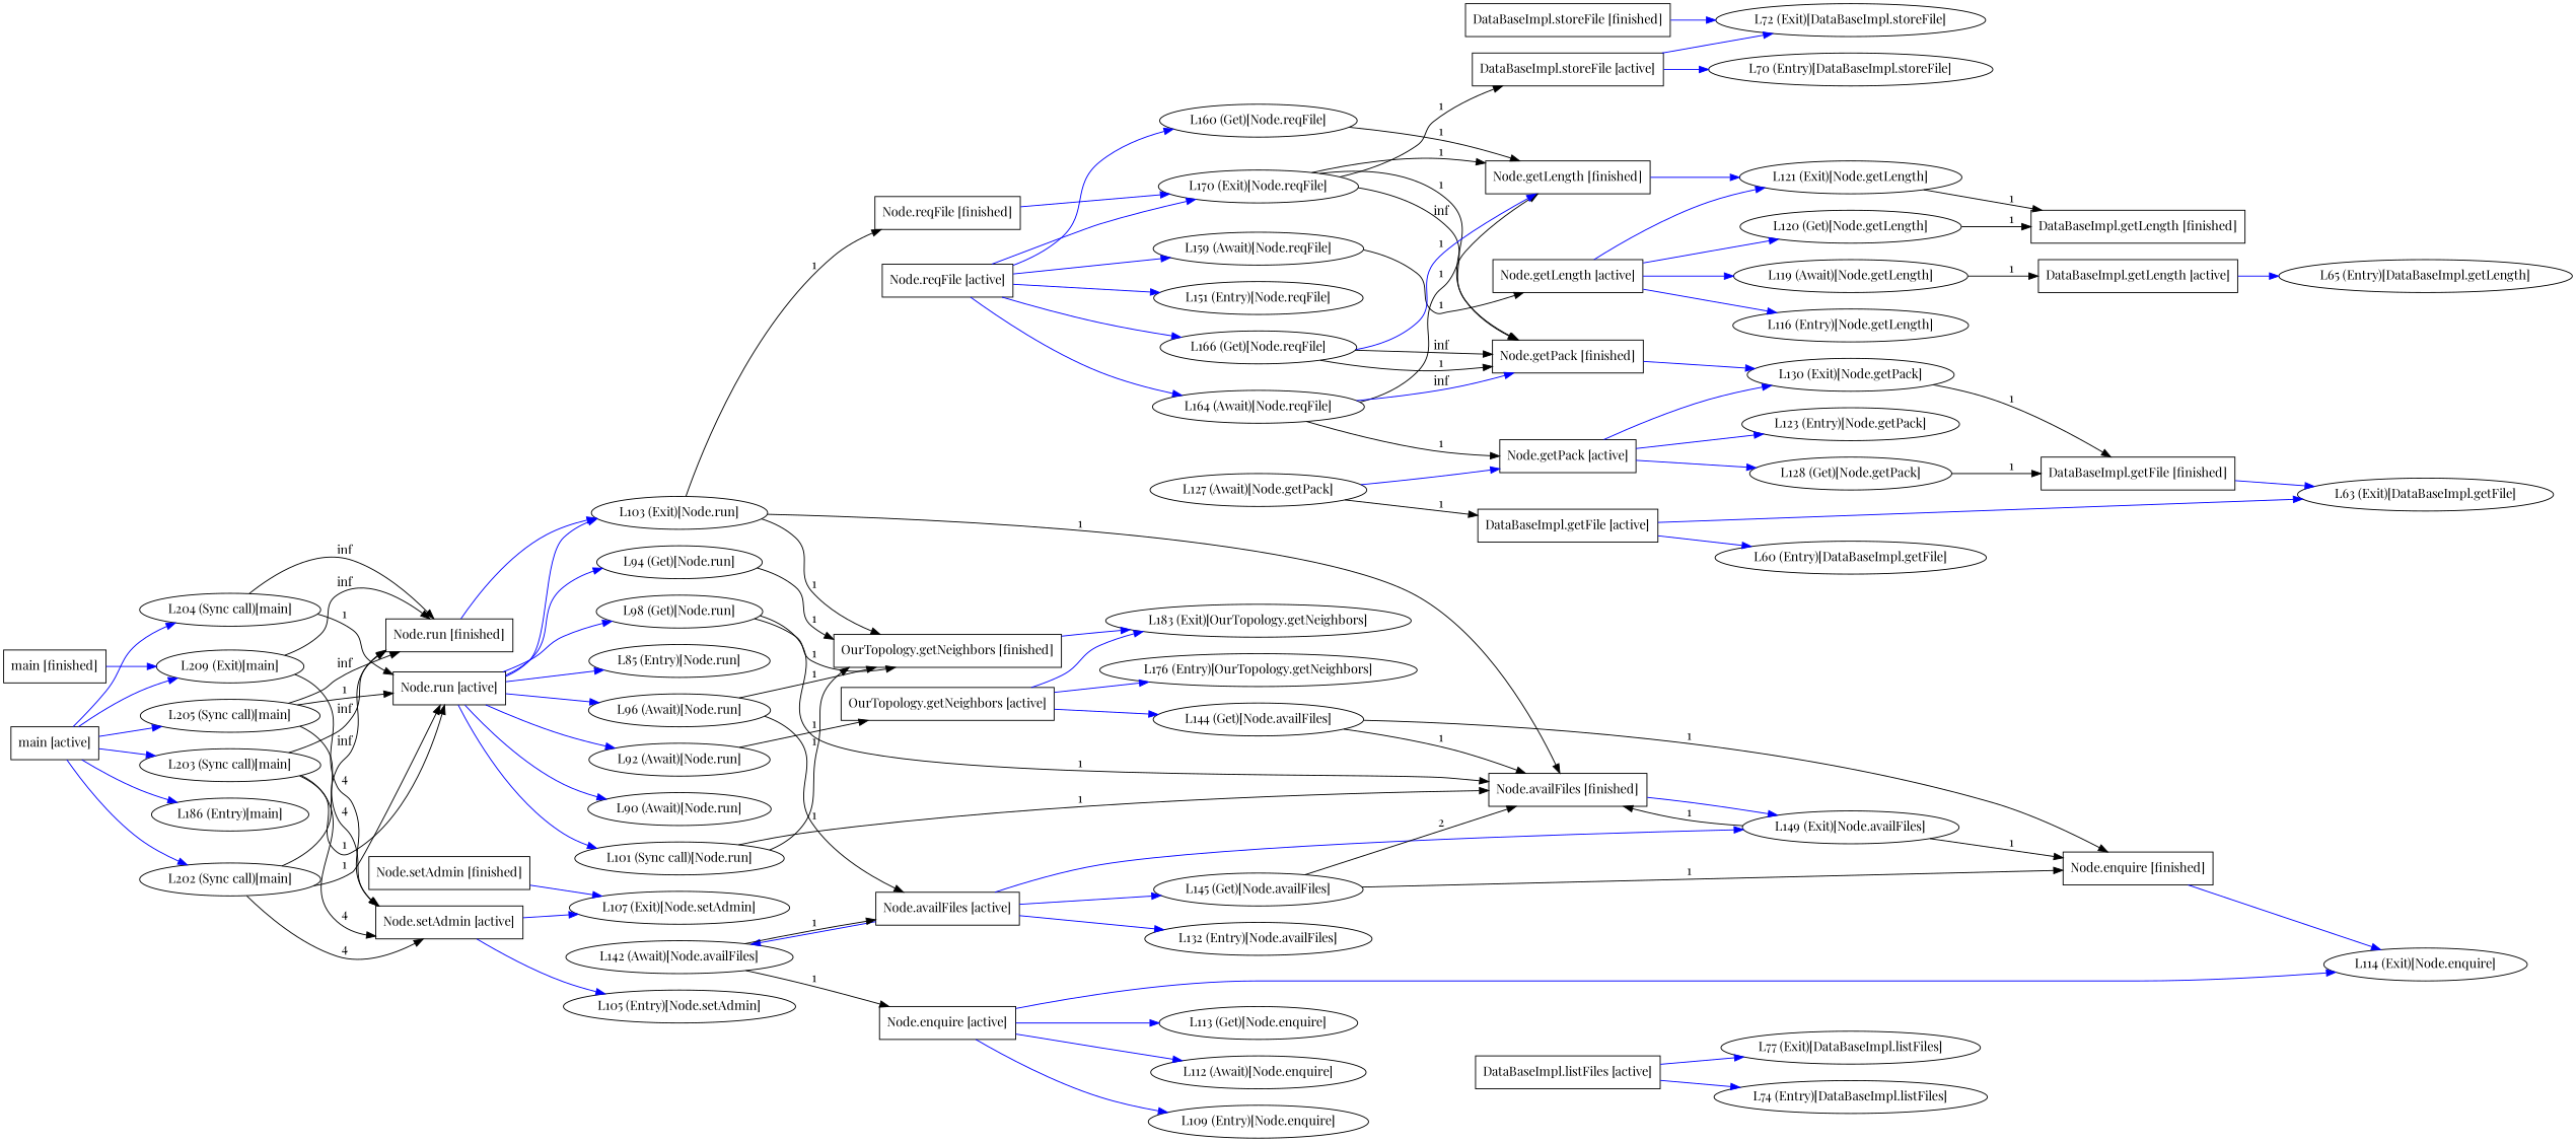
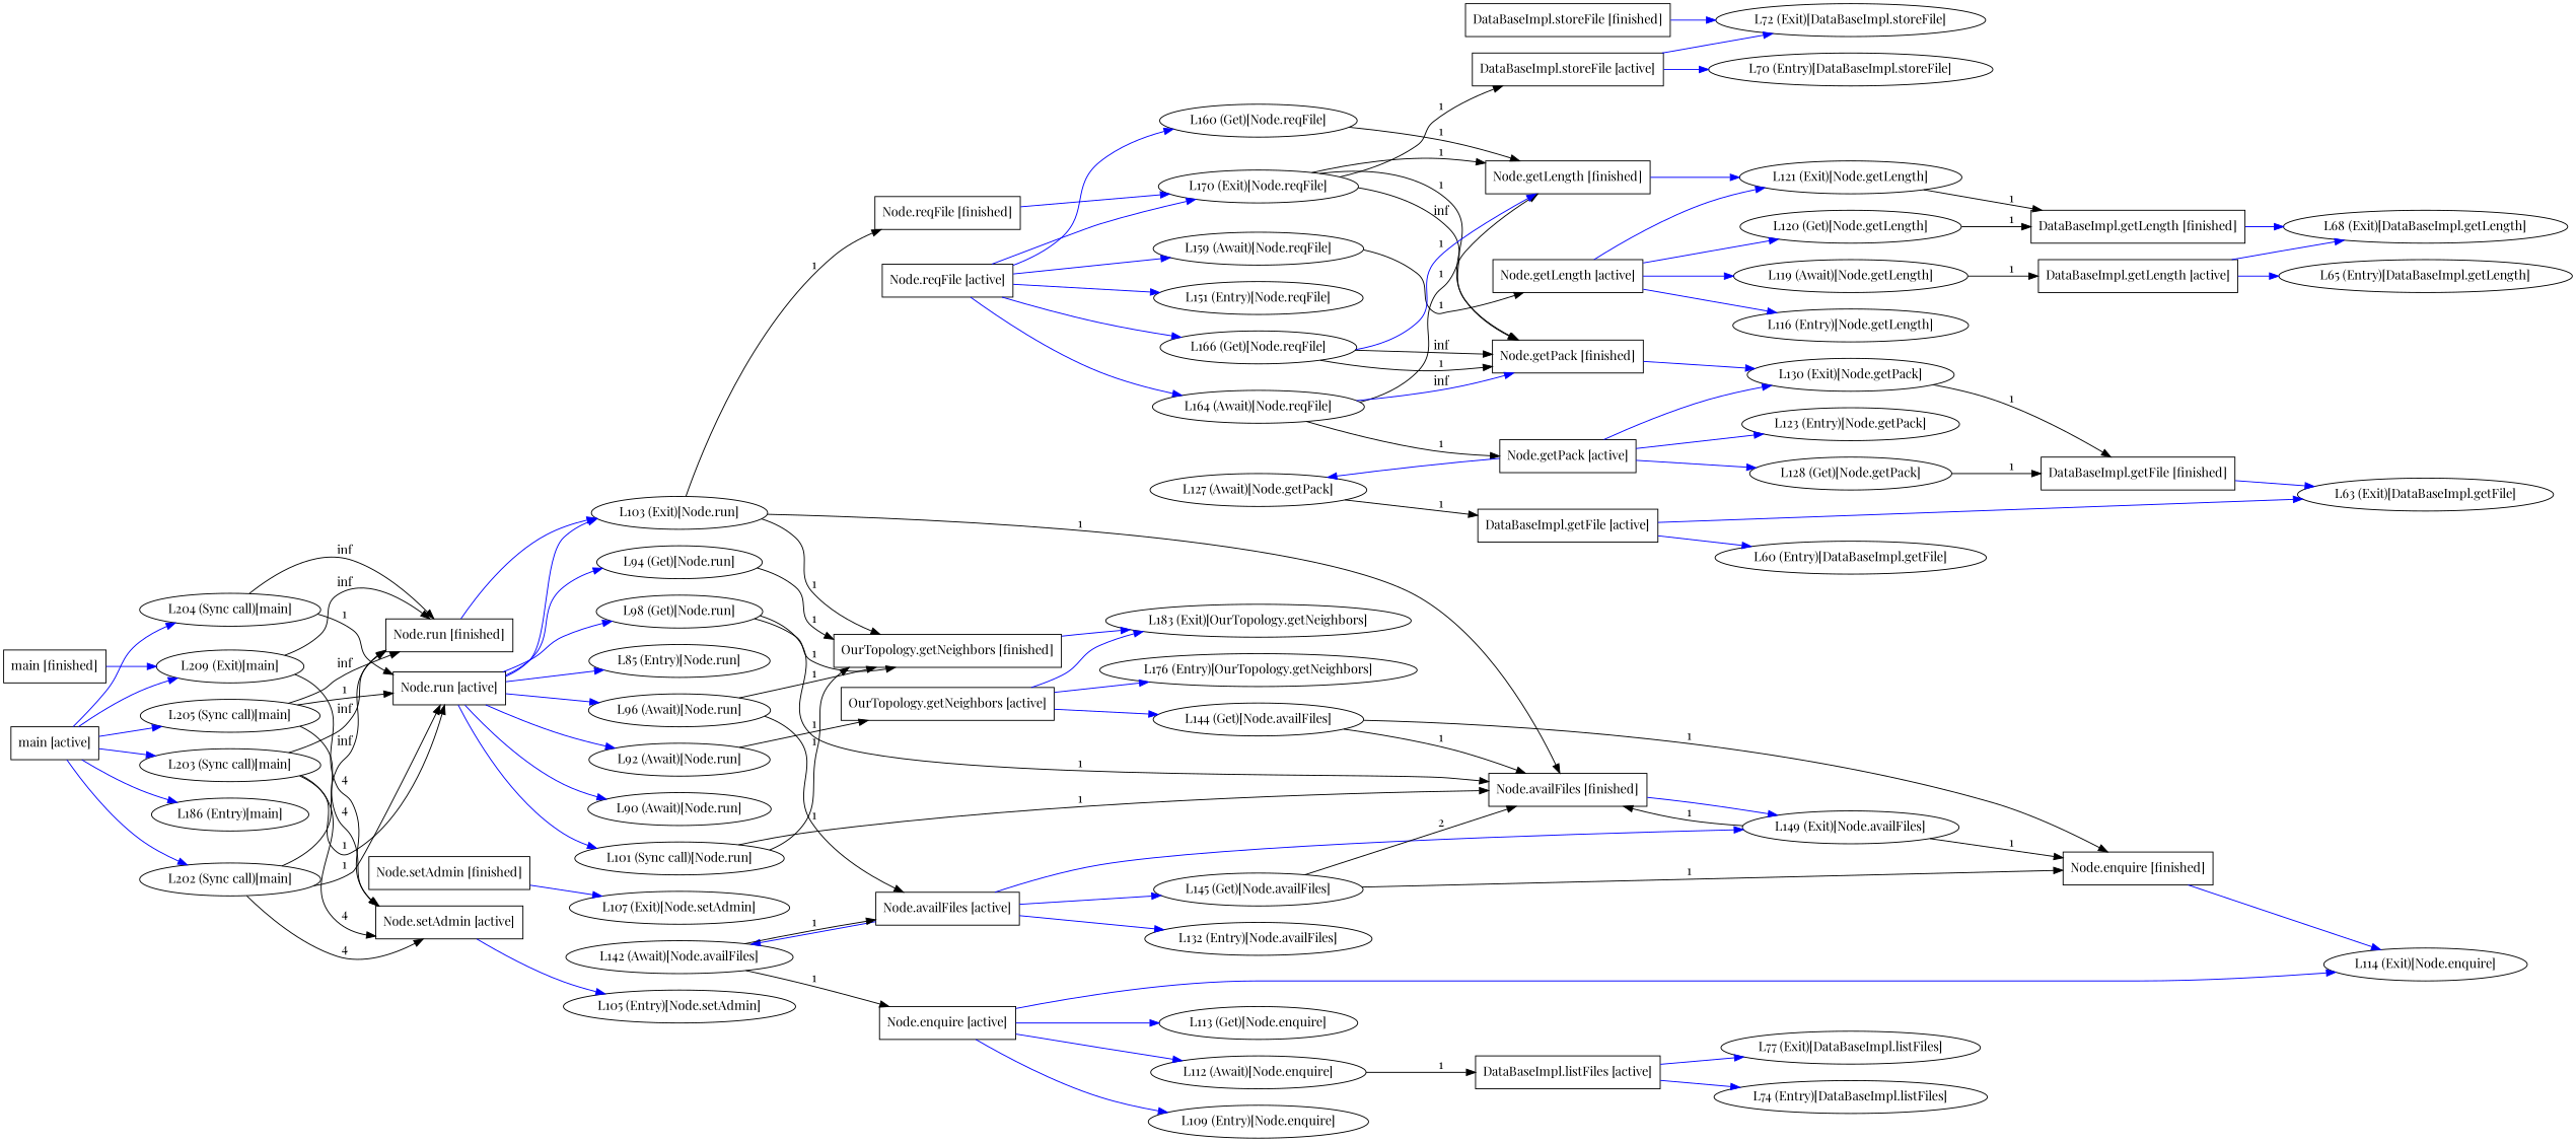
  digraph {
    fontname="Playfair Display"
    rankdir=LR
    node [fontname="Playfair Display"]
    edge [color=blue fontname="Playfair Display"]
    "DataBaseImpl.getFile [finished]" [shape=box]
    "L63 (Exit)[DataBaseImpl.getFile]"
    "DataBaseImpl.getFile [active]" [shape=box]
    "L60 (Entry)[DataBaseImpl.getFile]"
    "DataBaseImpl.getLength [finished]" [shape=box]
+   "L68 (Exit)[DataBaseImpl.getLength]"
    "DataBaseImpl.getLength [active]" [shape=box]
    "L65 (Entry)[DataBaseImpl.getLength]"
    "DataBaseImpl.storeFile [finished]" [shape=box]
    "L72 (Exit)[DataBaseImpl.storeFile]"
    "DataBaseImpl.storeFile [active]" [shape=box]
    "L70 (Entry)[DataBaseImpl.storeFile]"
    "DataBaseImpl.listFiles [active]" [shape=box]
    "L77 (Exit)[DataBaseImpl.listFiles]"
    "L74 (Entry)[DataBaseImpl.listFiles]"
    "Node.run [finished]" [shape=box]
    "L103 (Exit)[Node.run]"
    "Node.availFiles [finished]" [shape=box]
    "Node.reqFile [finished]" [shape=box]
    "OurTopology.getNeighbors [finished]" [shape=box]
    "Node.run [active]" [shape=box]
    "L85 (Entry)[Node.run]"
    "L101 (Sync call)[Node.run]"
    "L90 (Await)[Node.run]"
    "L92 (Await)[Node.run]"
    "L94 (Get)[Node.run]"
    "L96 (Await)[Node.run]"
    "L98 (Get)[Node.run]"
    "OurTopology.getNeighbors [active]" [shape=box]
    "Node.availFiles [active]" [shape=box]
    "L149 (Exit)[Node.availFiles]"
    "L170 (Exit)[Node.reqFile]"
    "L183 (Exit)[OurTopology.getNeighbors]"
    "Node.reqFile [active]" [shape=box]
    "L151 (Entry)[Node.reqFile]"
    "L159 (Await)[Node.reqFile]"
    "L160 (Get)[Node.reqFile]"
    "L164 (Await)[Node.reqFile]"
    "L166 (Get)[Node.reqFile]"
    "L144 (Get)[Node.availFiles]"
    "L176 (Entry)[OurTopology.getNeighbors]"
    "L132 (Entry)[Node.availFiles]"
    "L142 (Await)[Node.availFiles]"
    "L145 (Get)[Node.availFiles]"
    "Node.setAdmin [finished]" [shape=box]
    "L107 (Exit)[Node.setAdmin]"
    "Node.setAdmin [active]" [shape=box]
    "L105 (Entry)[Node.setAdmin]"
    "Node.enquire [finished]" [shape=box]
    "L114 (Exit)[Node.enquire]"
    "Node.enquire [active]" [shape=box]
    "L109 (Entry)[Node.enquire]"
    "L112 (Await)[Node.enquire]"
    "L113 (Get)[Node.enquire]"
    "Node.getLength [finished]" [shape=box]
    "L121 (Exit)[Node.getLength]"
    "Node.getLength [active]" [shape=box]
    "L116 (Entry)[Node.getLength]"
    "L119 (Await)[Node.getLength]"
    "L120 (Get)[Node.getLength]"
    "Node.getPack [finished]" [shape=box]
    "L130 (Exit)[Node.getPack]"
    "Node.getPack [active]" [shape=box]
    "L123 (Entry)[Node.getPack]"
    "L127 (Await)[Node.getPack]"
    "L128 (Get)[Node.getPack]"
    "main [finished]" [shape=box]
    "L209 (Exit)[main]"
    "main [active]" [shape=box]
    "L186 (Entry)[main]"
    "L202 (Sync call)[main]"
    "L203 (Sync call)[main]"
    "L204 (Sync call)[main]"
    "L205 (Sync call)[main]"
    "DataBaseImpl.getFile [finished]" -> "L63 (Exit)[DataBaseImpl.getFile]"
    "DataBaseImpl.getFile [active]" -> "L63 (Exit)[DataBaseImpl.getFile]"
    "DataBaseImpl.getFile [active]" -> "L60 (Entry)[DataBaseImpl.getFile]"
+   "DataBaseImpl.getLength [finished]" -> "L68 (Exit)[DataBaseImpl.getLength]"
+   "DataBaseImpl.getLength [active]" -> "L68 (Exit)[DataBaseImpl.getLength]"
    "DataBaseImpl.getLength [active]" -> "L65 (Entry)[DataBaseImpl.getLength]"
    "DataBaseImpl.storeFile [finished]" -> "L72 (Exit)[DataBaseImpl.storeFile]"
    "DataBaseImpl.storeFile [active]" -> "L72 (Exit)[DataBaseImpl.storeFile]"
    "DataBaseImpl.storeFile [active]" -> "L70 (Entry)[DataBaseImpl.storeFile]"
    "DataBaseImpl.listFiles [active]" -> "L77 (Exit)[DataBaseImpl.listFiles]"
    "DataBaseImpl.listFiles [active]" -> "L74 (Entry)[DataBaseImpl.listFiles]"
    "Node.run [finished]" -> "L103 (Exit)[Node.run]"
    "L103 (Exit)[Node.run]" -> "Node.availFiles [finished]" [label=1 color=""]
    "L103 (Exit)[Node.run]" -> "Node.reqFile [finished]" [label=1 color=""]
    "L103 (Exit)[Node.run]" -> "OurTopology.getNeighbors [finished]" [label=1 color=""]
    "Node.availFiles [finished]" -> "L149 (Exit)[Node.availFiles]"
    "Node.reqFile [finished]" -> "L170 (Exit)[Node.reqFile]"
    "OurTopology.getNeighbors [finished]" -> "L183 (Exit)[OurTopology.getNeighbors]"
    "Node.run [active]" -> "L103 (Exit)[Node.run]"
    "Node.run [active]" -> "L85 (Entry)[Node.run]"
    "Node.run [active]" -> "L101 (Sync call)[Node.run]"
    "Node.run [active]" -> "L90 (Await)[Node.run]"
    "Node.run [active]" -> "L92 (Await)[Node.run]"
    "Node.run [active]" -> "L94 (Get)[Node.run]"
    "Node.run [active]" -> "L96 (Await)[Node.run]"
    "Node.run [active]" -> "L98 (Get)[Node.run]"
    "L101 (Sync call)[Node.run]" -> "Node.availFiles [finished]" [label=1 color=""]
    "L101 (Sync call)[Node.run]" -> "OurTopology.getNeighbors [finished]" [label=1 color=""]
    "L92 (Await)[Node.run]" -> "OurTopology.getNeighbors [active]" [label=1 color=""]
    "L94 (Get)[Node.run]" -> "OurTopology.getNeighbors [finished]" [label=1 color=""]
    "L96 (Await)[Node.run]" -> "OurTopology.getNeighbors [finished]" [label=1 color=""]
    "L96 (Await)[Node.run]" -> "Node.availFiles [active]" [label=1 color=""]
    "L98 (Get)[Node.run]" -> "Node.availFiles [finished]" [label=1 color=""]
    "L98 (Get)[Node.run]" -> "OurTopology.getNeighbors [finished]" [label=1 color=""]
    "OurTopology.getNeighbors [active]" -> "L183 (Exit)[OurTopology.getNeighbors]"
    "OurTopology.getNeighbors [active]" -> "L144 (Get)[Node.availFiles]"
    "OurTopology.getNeighbors [active]" -> "L176 (Entry)[OurTopology.getNeighbors]"
    "Node.availFiles [active]" -> "L149 (Exit)[Node.availFiles]"
    "Node.availFiles [active]" -> "L132 (Entry)[Node.availFiles]"
    "Node.availFiles [active]" -> "L142 (Await)[Node.availFiles]"
    "Node.availFiles [active]" -> "L145 (Get)[Node.availFiles]"
    "L149 (Exit)[Node.availFiles]" -> "Node.availFiles [finished]" [label=1 color=""]
    "L149 (Exit)[Node.availFiles]" -> "Node.enquire [finished]" [label=1 color=""]
    "L170 (Exit)[Node.reqFile]" -> "DataBaseImpl.storeFile [active]" [label=1 color=""]
    "L170 (Exit)[Node.reqFile]" -> "Node.getLength [finished]" [label=1 color=""]
    "L170 (Exit)[Node.reqFile]" -> "Node.getPack [finished]" [label=inf color=""]
    "L170 (Exit)[Node.reqFile]" -> "Node.getPack [finished]" [label=1 color=""]
    "Node.reqFile [active]" -> "L170 (Exit)[Node.reqFile]"
    "Node.reqFile [active]" -> "L151 (Entry)[Node.reqFile]"
    "Node.reqFile [active]" -> "L159 (Await)[Node.reqFile]"
    "Node.reqFile [active]" -> "L160 (Get)[Node.reqFile]"
    "Node.reqFile [active]" -> "L164 (Await)[Node.reqFile]"
    "Node.reqFile [active]" -> "L166 (Get)[Node.reqFile]"
    "L159 (Await)[Node.reqFile]" -> "Node.getLength [active]" [label=1 color=""]
    "L160 (Get)[Node.reqFile]" -> "Node.getLength [finished]" [label=1 color=""]
    "L164 (Await)[Node.reqFile]" -> "Node.getLength [finished]" [label=1 color=""]
    "L164 (Await)[Node.reqFile]" -> "Node.getPack [finished]" [label=inf]
    "L164 (Await)[Node.reqFile]" -> "Node.getPack [active]" [label=1 color=""]
    "L166 (Get)[Node.reqFile]" -> "Node.getLength [finished]" [label=1]
    "L166 (Get)[Node.reqFile]" -> "Node.getPack [finished]" [label=inf color=""]
    "L166 (Get)[Node.reqFile]" -> "Node.getPack [finished]" [label=1 color=""]
    "L144 (Get)[Node.availFiles]" -> "Node.availFiles [finished]" [label=1 color=""]
    "L144 (Get)[Node.availFiles]" -> "Node.enquire [finished]" [label=1 color=""]
    "L142 (Await)[Node.availFiles]" -> "Node.availFiles [active]" [label=1 color=""]
    "L142 (Await)[Node.availFiles]" -> "Node.enquire [active]" [label=1 color=""]
    "L145 (Get)[Node.availFiles]" -> "Node.availFiles [finished]" [label=2 color=""]
    "L145 (Get)[Node.availFiles]" -> "Node.enquire [finished]" [label=1 color=""]
    "Node.setAdmin [finished]" -> "L107 (Exit)[Node.setAdmin]"
-   "Node.setAdmin [active]" -> "L107 (Exit)[Node.setAdmin]"
    "Node.setAdmin [active]" -> "L105 (Entry)[Node.setAdmin]"
    "Node.enquire [finished]" -> "L114 (Exit)[Node.enquire]"
    "Node.enquire [active]" -> "L114 (Exit)[Node.enquire]"
    "Node.enquire [active]" -> "L109 (Entry)[Node.enquire]"
    "Node.enquire [active]" -> "L112 (Await)[Node.enquire]"
    "Node.enquire [active]" -> "L113 (Get)[Node.enquire]"
+   "L112 (Await)[Node.enquire]" -> "DataBaseImpl.listFiles [active]" [label=1 color=""]
    "Node.getLength [finished]" -> "L121 (Exit)[Node.getLength]"
    "L121 (Exit)[Node.getLength]" -> "DataBaseImpl.getLength [finished]" [label=1 color=""]
    "Node.getLength [active]" -> "L121 (Exit)[Node.getLength]"
    "Node.getLength [active]" -> "L116 (Entry)[Node.getLength]"
    "Node.getLength [active]" -> "L119 (Await)[Node.getLength]"
    "Node.getLength [active]" -> "L120 (Get)[Node.getLength]"
    "L119 (Await)[Node.getLength]" -> "DataBaseImpl.getLength [active]" [label=1 color=""]
    "L120 (Get)[Node.getLength]" -> "DataBaseImpl.getLength [finished]" [label=1 color=""]
    "Node.getPack [finished]" -> "L130 (Exit)[Node.getPack]"
    "L130 (Exit)[Node.getPack]" -> "DataBaseImpl.getFile [finished]" [label=1 color=""]
    "Node.getPack [active]" -> "L130 (Exit)[Node.getPack]"
    "Node.getPack [active]" -> "L123 (Entry)[Node.getPack]"
-   "L127 (Await)[Node.getPack]" -> "Node.getPack [active]"
+   "Node.getPack [active]" -> "L127 (Await)[Node.getPack]"
    "Node.getPack [active]" -> "L128 (Get)[Node.getPack]"
    "L127 (Await)[Node.getPack]" -> "DataBaseImpl.getFile [active]" [label=1 color=""]
    "L128 (Get)[Node.getPack]" -> "DataBaseImpl.getFile [finished]" [label=1 color=""]
    "main [finished]" -> "L209 (Exit)[main]"
    "L209 (Exit)[main]" -> "Node.run [finished]" [label=inf color=""]
    "L209 (Exit)[main]" -> "Node.setAdmin [active]" [label=4 color=""]
    "main [active]" -> "L209 (Exit)[main]"
    "main [active]" -> "L186 (Entry)[main]"
    "main [active]" -> "L202 (Sync call)[main]"
    "main [active]" -> "L203 (Sync call)[main]"
    "main [active]" -> "L204 (Sync call)[main]"
    "main [active]" -> "L205 (Sync call)[main]"
    "L202 (Sync call)[main]" -> "Node.run [finished]" [label=inf color=""]
    "L202 (Sync call)[main]" -> "Node.run [active]" [label=1 color=""]
    "L202 (Sync call)[main]" -> "Node.setAdmin [active]" [label=4 color=""]
    "L203 (Sync call)[main]" -> "Node.run [finished]" [label=inf color=""]
    "L203 (Sync call)[main]" -> "Node.run [active]" [label=1 color=""]
    "L203 (Sync call)[main]" -> "Node.setAdmin [active]" [label=4 color=""]
    "L204 (Sync call)[main]" -> "Node.run [finished]" [label=inf color=""]
    "L204 (Sync call)[main]" -> "Node.run [active]" [label=1 color=""]
    "L205 (Sync call)[main]" -> "Node.run [finished]" [label=inf color=""]
    "L205 (Sync call)[main]" -> "Node.run [active]" [label=1 color=""]
    "L205 (Sync call)[main]" -> "Node.setAdmin [active]" [label=4 color=""]
  }
